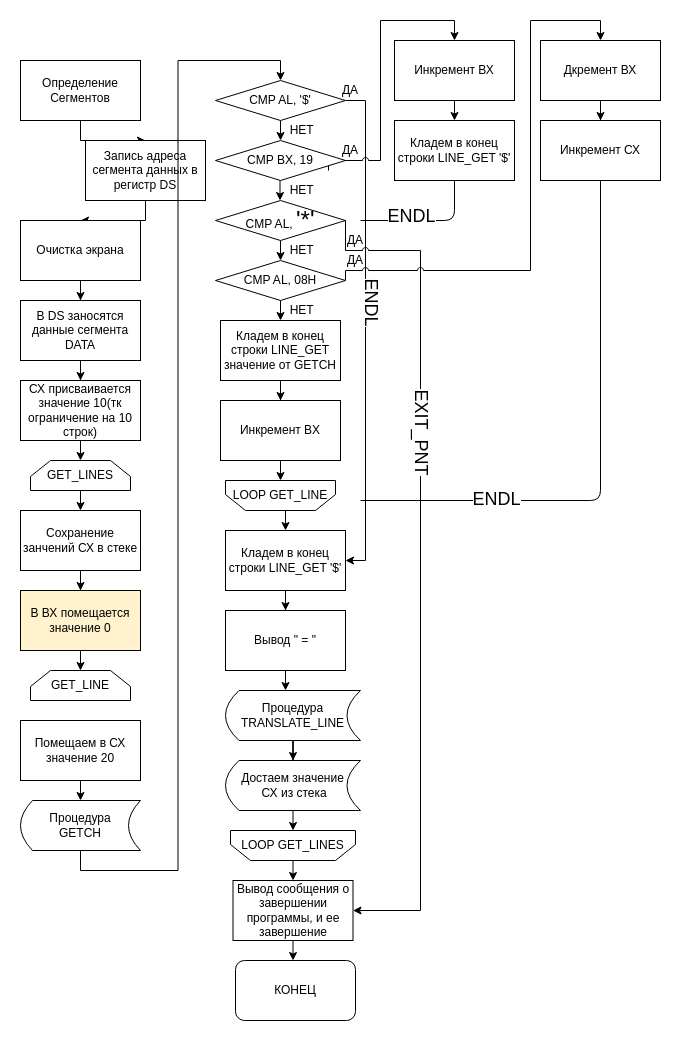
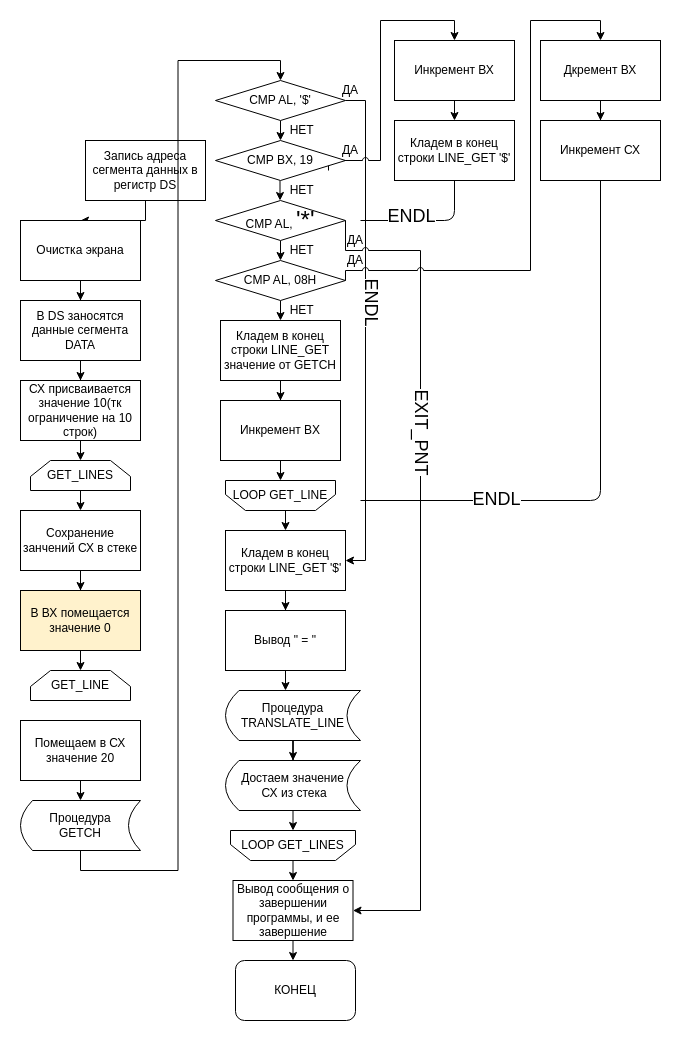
  <mxCell id="0" />
  <mxCell id="1" parent="0" />
- <mxCell id="2" value="" style="edgeStyle=orthogonalEdgeStyle;rounded=0;orthogonalLoop=1;jettySize=auto;html=1;" edge="1" parent="1" source="3" target="5"><mxGeometry relative="1" as="geometry" /></mxCell>
- <mxCell id="3" value="Определение Сегментов" style="rounded=0;whiteSpace=wrap;html=1;" vertex="1" parent="1"><mxGeometry x="20" y="60" width="120" height="60" as="geometry" /></mxCell>
  <mxCell id="4" value="" style="edgeStyle=orthogonalEdgeStyle;rounded=0;orthogonalLoop=1;jettySize=auto;html=1;" edge="1" parent="1" source="5" target="7"><mxGeometry relative="1" as="geometry" /></mxCell>
  <mxCell id="5" value="Запись адреса сегмента данных в регистр DS" style="rounded=0;whiteSpace=wrap;html=1;" vertex="1" parent="1"><mxGeometry x="85" y="140" width="120" height="60" as="geometry" /></mxCell>
  <mxCell id="6" value="" style="edgeStyle=orthogonalEdgeStyle;rounded=0;orthogonalLoop=1;jettySize=auto;html=1;" edge="1" parent="1" source="7" target="9"><mxGeometry relative="1" as="geometry" /></mxCell>
  <mxCell id="7" value="Очистка экрана" style="rounded=0;whiteSpace=wrap;html=1;" vertex="1" parent="1"><mxGeometry x="20" y="220" width="120" height="60" as="geometry" /></mxCell>
  <mxCell id="8" value="" style="edgeStyle=orthogonalEdgeStyle;rounded=0;orthogonalLoop=1;jettySize=auto;html=1;" edge="1" parent="1" source="9" target="11"><mxGeometry relative="1" as="geometry" /></mxCell>
  <mxCell id="9" value="В DS заносятся данные сегмента DATA" style="rounded=0;whiteSpace=wrap;html=1;" vertex="1" parent="1"><mxGeometry x="20" y="300" width="120" height="60" as="geometry" /></mxCell>
  <mxCell id="10" style="edgeStyle=orthogonalEdgeStyle;rounded=0;orthogonalLoop=1;jettySize=auto;html=1;exitX=0.5;exitY=1;exitDx=0;exitDy=0;entryX=0.5;entryY=0;entryDx=0;entryDy=0;" edge="1" parent="1" source="11" target="13"><mxGeometry relative="1" as="geometry" /></mxCell>
  <mxCell id="11" value="СХ присваивается значение 10(тк ограничение на 10 строк)" style="rounded=0;whiteSpace=wrap;html=1;" vertex="1" parent="1"><mxGeometry x="20" y="380" width="120" height="60" as="geometry" /></mxCell>
  <mxCell id="12" style="edgeStyle=orthogonalEdgeStyle;rounded=0;orthogonalLoop=1;jettySize=auto;html=1;exitX=0.5;exitY=1;exitDx=0;exitDy=0;entryX=0.5;entryY=0;entryDx=0;entryDy=0;" edge="1" parent="1" source="13" target="15"><mxGeometry relative="1" as="geometry" /></mxCell>
  <mxCell id="13" value="GET_LINES" style="shape=loopLimit;whiteSpace=wrap;html=1;" vertex="1" parent="1"><mxGeometry x="30" y="460" width="100" height="30" as="geometry" /></mxCell>
  <mxCell id="14" value="" style="edgeStyle=orthogonalEdgeStyle;rounded=0;orthogonalLoop=1;jettySize=auto;html=1;" edge="1" parent="1" source="15" target="17"><mxGeometry relative="1" as="geometry" /></mxCell>
  <mxCell id="15" value="Сохранение занчений СХ в стеке" style="rounded=0;whiteSpace=wrap;html=1;" vertex="1" parent="1"><mxGeometry x="20" y="510" width="120" height="60" as="geometry" /></mxCell>
  <mxCell id="16" value="" style="edgeStyle=orthogonalEdgeStyle;rounded=0;orthogonalLoop=1;jettySize=auto;html=1;" edge="1" parent="1" source="17"><mxGeometry relative="1" as="geometry"><mxPoint x="80" y="670" as="targetPoint" /></mxGeometry></mxCell>
  <mxCell id="17" value="В ВХ помещается значение 0" style="rounded=0;whiteSpace=wrap;html=1;fillColor=#fff2cc;" vertex="1" parent="1"><mxGeometry x="20" y="590" width="120" height="60" as="geometry" /></mxCell>
  <mxCell id="18" value="" style="edgeStyle=orthogonalEdgeStyle;rounded=0;orthogonalLoop=1;jettySize=auto;html=1;" edge="1" parent="1" target="20"><mxGeometry relative="1" as="geometry"><mxPoint x="80" y="730" as="sourcePoint" /></mxGeometry></mxCell>
  <mxCell id="19" style="edgeStyle=orthogonalEdgeStyle;rounded=0;orthogonalLoop=1;jettySize=auto;html=1;exitX=0.5;exitY=1;exitDx=0;exitDy=0;entryX=0.5;entryY=0;entryDx=0;entryDy=0;" edge="1" parent="1" source="20" target="22"><mxGeometry relative="1" as="geometry" /></mxCell>
  <mxCell id="20" value="Помещаем в СХ значение 20" style="rounded=0;whiteSpace=wrap;html=1;" vertex="1" parent="1"><mxGeometry x="20" y="720" width="120" height="60" as="geometry" /></mxCell>
  <mxCell id="21" style="edgeStyle=orthogonalEdgeStyle;rounded=0;orthogonalLoop=1;jettySize=auto;html=1;exitX=0.5;exitY=1;exitDx=0;exitDy=0;entryX=0.5;entryY=0;entryDx=0;entryDy=0;" edge="1" parent="1" source="22" target="67"><mxGeometry relative="1" as="geometry"><mxPoint x="280" y="60" as="targetPoint" /></mxGeometry></mxCell>
  <mxCell id="22" value="Процедура &lt;br&gt;GETCH" style="shape=dataStorage;whiteSpace=wrap;html=1;" vertex="1" parent="1"><mxGeometry x="20" y="800" width="120" height="50" as="geometry" /></mxCell>
  <mxCell id="23" value="" style="edgeStyle=orthogonalEdgeStyle;rounded=0;orthogonalLoop=1;jettySize=auto;html=1;" edge="1" parent="1"><mxGeometry relative="1" as="geometry"><mxPoint x="280" y="120" as="sourcePoint" /><mxPoint x="280" y="140" as="targetPoint" /></mxGeometry></mxCell>
  <mxCell id="24" value="GET_LINE" style="shape=loopLimit;whiteSpace=wrap;html=1;" vertex="1" parent="1"><mxGeometry x="30" y="670" width="100" height="30" as="geometry" /></mxCell>
  <mxCell id="25" style="edgeStyle=orthogonalEdgeStyle;rounded=0;orthogonalLoop=1;jettySize=auto;html=1;exitX=1;exitY=0.5;exitDx=0;exitDy=0;entryX=1;entryY=0.5;entryDx=0;entryDy=0;" edge="1" parent="1" source="67" target="43"><mxGeometry relative="1" as="geometry"><Array as="points"><mxPoint x="365" y="100" /><mxPoint x="365" y="560" /></Array><mxPoint x="328" y="90" as="sourcePoint" /></mxGeometry></mxCell>
  <mxCell id="26" value="&amp;nbsp;НЕТ" style="text;html=1;strokeColor=none;fillColor=none;align=center;verticalAlign=middle;whiteSpace=wrap;rounded=0;" vertex="1" parent="1"><mxGeometry x="280" y="120" width="40" height="20" as="geometry" /></mxCell>
  <mxCell id="27" value="" style="edgeStyle=orthogonalEdgeStyle;rounded=0;orthogonalLoop=1;jettySize=auto;html=1;" edge="1" parent="1"><mxGeometry relative="1" as="geometry"><mxPoint x="279.5" y="180" as="sourcePoint" /><mxPoint x="279.5" y="200" as="targetPoint" /></mxGeometry></mxCell>
  <mxCell id="28" style="edgeStyle=orthogonalEdgeStyle;rounded=0;orthogonalLoop=1;jettySize=auto;html=1;exitX=1;exitY=0.5;exitDx=0;exitDy=0;entryX=0.5;entryY=0;entryDx=0;entryDy=0;jumpStyle=arc;" edge="1" parent="1" target="56"><mxGeometry relative="1" as="geometry"><mxPoint x="400" y="30" as="targetPoint" /><Array as="points"><mxPoint x="328" y="160" /><mxPoint x="380" y="160" /><mxPoint x="380" y="20" /><mxPoint x="454" y="20" /></Array><mxPoint x="328" y="170" as="sourcePoint" /></mxGeometry></mxCell>
  <mxCell id="29" value="" style="edgeStyle=orthogonalEdgeStyle;rounded=0;orthogonalLoop=1;jettySize=auto;html=1;" edge="1" parent="1"><mxGeometry relative="1" as="geometry"><mxPoint x="280" y="240" as="sourcePoint" /><mxPoint x="280" y="260" as="targetPoint" /></mxGeometry></mxCell>
  <mxCell id="30" style="edgeStyle=orthogonalEdgeStyle;rounded=0;jumpStyle=arc;orthogonalLoop=1;jettySize=auto;html=1;exitX=1;exitY=0.5;exitDx=0;exitDy=0;entryX=1;entryY=0.5;entryDx=0;entryDy=0;" edge="1" parent="1" source="69" target="53"><mxGeometry relative="1" as="geometry"><mxPoint x="430" y="960" as="targetPoint" /><Array as="points"><mxPoint x="345" y="250" /><mxPoint x="420" y="250" /><mxPoint x="420" y="910" /></Array><mxPoint x="328" y="250" as="sourcePoint" /></mxGeometry></mxCell>
  <mxCell id="31" style="edgeStyle=orthogonalEdgeStyle;rounded=0;orthogonalLoop=1;jettySize=auto;html=1;exitX=0.5;exitY=1;exitDx=0;exitDy=0;entryX=0.5;entryY=0;entryDx=0;entryDy=0;" edge="1" parent="1" target="36"><mxGeometry relative="1" as="geometry"><mxPoint x="280" y="300" as="sourcePoint" /></mxGeometry></mxCell>
  <mxCell id="32" style="edgeStyle=orthogonalEdgeStyle;rounded=0;jumpStyle=arc;orthogonalLoop=1;jettySize=auto;html=1;exitX=1;exitY=0.5;exitDx=0;exitDy=0;entryX=0.5;entryY=0;entryDx=0;entryDy=0;" edge="1" parent="1" source="70" target="63"><mxGeometry relative="1" as="geometry"><Array as="points"><mxPoint x="345" y="270" /><mxPoint x="530" y="270" /><mxPoint x="530" y="20" /><mxPoint x="600" y="20" /></Array><mxPoint x="328" y="330" as="sourcePoint" /></mxGeometry></mxCell>
  <mxCell id="33" value="&amp;nbsp;НЕТ" style="text;html=1;strokeColor=none;fillColor=none;align=center;verticalAlign=middle;whiteSpace=wrap;rounded=0;" vertex="1" parent="1"><mxGeometry x="280" y="180" width="40" height="20" as="geometry" /></mxCell>
  <mxCell id="34" value="&amp;nbsp;НЕТ" style="text;html=1;strokeColor=none;fillColor=none;align=center;verticalAlign=middle;whiteSpace=wrap;rounded=0;" vertex="1" parent="1"><mxGeometry x="280" y="240" width="40" height="20" as="geometry" /></mxCell>
  <mxCell id="35" value="" style="edgeStyle=orthogonalEdgeStyle;rounded=0;orthogonalLoop=1;jettySize=auto;html=1;" edge="1" parent="1" source="36" target="38"><mxGeometry relative="1" as="geometry" /></mxCell>
  <mxCell id="36" value="Кладем в конец строки LINE_GET значение от GETCH" style="rounded=0;whiteSpace=wrap;html=1;" vertex="1" parent="1"><mxGeometry x="220" y="320" width="120" height="60" as="geometry" /></mxCell>
  <mxCell id="37" value="" style="edgeStyle=orthogonalEdgeStyle;rounded=0;orthogonalLoop=1;jettySize=auto;html=1;" edge="1" parent="1" source="38"><mxGeometry relative="1" as="geometry"><mxPoint x="280" y="480" as="targetPoint" /></mxGeometry></mxCell>
  <mxCell id="38" value="Инкремент BX" style="rounded=0;whiteSpace=wrap;html=1;" vertex="1" parent="1"><mxGeometry x="220" y="400" width="120" height="60" as="geometry" /></mxCell>
  <mxCell id="39" style="edgeStyle=orthogonalEdgeStyle;rounded=0;orthogonalLoop=1;jettySize=auto;html=1;exitX=0.5;exitY=1;exitDx=0;exitDy=0;" edge="1" parent="1" source="13" target="13"><mxGeometry relative="1" as="geometry" /></mxCell>
  <mxCell id="40" style="edgeStyle=orthogonalEdgeStyle;rounded=0;orthogonalLoop=1;jettySize=auto;html=1;exitX=0.5;exitY=0;exitDx=0;exitDy=0;entryX=0.5;entryY=0;entryDx=0;entryDy=0;" edge="1" parent="1" source="41" target="43"><mxGeometry relative="1" as="geometry" /></mxCell>
  <mxCell id="41" value="LOOP GET_LINE" style="shape=loopLimit;whiteSpace=wrap;html=1;direction=west;" vertex="1" parent="1"><mxGeometry x="225" y="480" width="110" height="30" as="geometry" /></mxCell>
  <mxCell id="42" value="" style="edgeStyle=orthogonalEdgeStyle;rounded=0;orthogonalLoop=1;jettySize=auto;html=1;" edge="1" parent="1" source="43" target="45"><mxGeometry relative="1" as="geometry" /></mxCell>
  <mxCell id="43" value="Кладем в конец строки LINE_GET '$'" style="rounded=0;whiteSpace=wrap;html=1;" vertex="1" parent="1"><mxGeometry x="225" y="530" width="120" height="60" as="geometry" /></mxCell>
  <mxCell id="44" value="" style="edgeStyle=orthogonalEdgeStyle;rounded=0;orthogonalLoop=1;jettySize=auto;html=1;" edge="1" parent="1" source="45"><mxGeometry relative="1" as="geometry"><mxPoint x="285" y="690" as="targetPoint" /></mxGeometry></mxCell>
  <mxCell id="45" value="Вывод &quot; = &quot;" style="rounded=0;whiteSpace=wrap;html=1;" vertex="1" parent="1"><mxGeometry x="225" y="610" width="120" height="60" as="geometry" /></mxCell>
  <mxCell id="46" value="" style="edgeStyle=orthogonalEdgeStyle;rounded=0;orthogonalLoop=1;jettySize=auto;html=1;" edge="1" parent="1" source="47" target="49"><mxGeometry relative="1" as="geometry" /></mxCell>
  <mxCell id="47" value="Процедура &lt;br&gt;TRANSLATE_LINE" style="shape=dataStorage;whiteSpace=wrap;html=1;" vertex="1" parent="1"><mxGeometry x="225" y="690" width="135" height="50" as="geometry" /></mxCell>
  <mxCell id="48" style="edgeStyle=orthogonalEdgeStyle;rounded=0;orthogonalLoop=1;jettySize=auto;html=1;exitX=0.5;exitY=1;exitDx=0;exitDy=0;entryX=0.5;entryY=1;entryDx=0;entryDy=0;" edge="1" parent="1" source="49" target="51"><mxGeometry relative="1" as="geometry" /></mxCell>
  <mxCell id="49" value="Достаем значение&lt;br&gt;&amp;nbsp;СХ из стека" style="shape=dataStorage;whiteSpace=wrap;html=1;" vertex="1" parent="1"><mxGeometry x="225" y="760" width="135" height="50" as="geometry" /></mxCell>
  <mxCell id="50" style="edgeStyle=orthogonalEdgeStyle;rounded=0;orthogonalLoop=1;jettySize=auto;html=1;exitX=0.5;exitY=0;exitDx=0;exitDy=0;entryX=0.5;entryY=0;entryDx=0;entryDy=0;" edge="1" parent="1" source="51" target="53"><mxGeometry relative="1" as="geometry" /></mxCell>
  <mxCell id="51" value="LOOP GET_LINES" style="shape=loopLimit;whiteSpace=wrap;html=1;direction=west;" vertex="1" parent="1"><mxGeometry x="230" y="830" width="125" height="30" as="geometry" /></mxCell>
  <mxCell id="52" value="" style="edgeStyle=orthogonalEdgeStyle;rounded=0;orthogonalLoop=1;jettySize=auto;html=1;" edge="1" parent="1" source="53"><mxGeometry relative="1" as="geometry"><mxPoint x="292.5" y="960" as="targetPoint" /></mxGeometry></mxCell>
  <mxCell id="53" value="Вывод сообщения о завершении программы, и ее завершение" style="rounded=0;whiteSpace=wrap;html=1;" vertex="1" parent="1"><mxGeometry x="232.5" y="880" width="120" height="60" as="geometry" /></mxCell>
  <mxCell id="54" value="КОНЕЦ" style="rounded=1;whiteSpace=wrap;html=1;" vertex="1" parent="1"><mxGeometry x="235" y="960" width="120" height="60" as="geometry" /></mxCell>
  <mxCell id="55" style="edgeStyle=orthogonalEdgeStyle;rounded=0;jumpStyle=arc;orthogonalLoop=1;jettySize=auto;html=1;exitX=0.5;exitY=1;exitDx=0;exitDy=0;entryX=0.5;entryY=0;entryDx=0;entryDy=0;" edge="1" parent="1" source="56" target="57"><mxGeometry relative="1" as="geometry" /></mxCell>
  <mxCell id="56" value="Инкремент ВХ" style="rounded=0;whiteSpace=wrap;html=1;" vertex="1" parent="1"><mxGeometry x="394" y="40" width="120" height="60" as="geometry" /></mxCell>
  <mxCell id="57" value="Кладем в конец строки LINE_GET '$'" style="rounded=0;whiteSpace=wrap;html=1;" vertex="1" parent="1"><mxGeometry x="394" y="120" width="120" height="60" as="geometry" /></mxCell>
  <mxCell id="58" value="" style="endArrow=none;html=1;entryX=0.5;entryY=1;entryDx=0;entryDy=0;" edge="1" parent="1" target="57"><mxGeometry width="50" height="50" relative="1" as="geometry"><mxPoint x="360" y="220" as="sourcePoint" /><mxPoint x="480" y="230" as="targetPoint" /><Array as="points"><mxPoint x="454" y="220" /></Array></mxGeometry></mxCell>
  <mxCell id="59" value="&lt;font style=&quot;font-size: 18px&quot;&gt;ENDL&lt;/font&gt;" style="edgeLabel;html=1;align=center;verticalAlign=middle;resizable=0;points=[];" vertex="1" connectable="0" parent="58"><mxGeometry x="0.03" y="3" relative="1" as="geometry"><mxPoint x="-19" y="-2" as="offset" /></mxGeometry></mxCell>
  <mxCell id="60" value="&lt;font style=&quot;font-size: 18px&quot;&gt;ENDL&lt;/font&gt;" style="edgeLabel;html=1;align=center;verticalAlign=middle;resizable=0;points=[];rotation=90;" vertex="1" connectable="0" parent="1"><mxGeometry x="370" y="320" as="geometry"><mxPoint x="-19" y="-2" as="offset" /></mxGeometry></mxCell>
  <mxCell id="61" value="&lt;font style=&quot;font-size: 18px&quot;&gt;EXIT_PNT&lt;/font&gt;" style="edgeLabel;html=1;align=center;verticalAlign=middle;resizable=0;points=[];rotation=90;" vertex="1" connectable="0" parent="1"><mxGeometry x="420" y="450" as="geometry"><mxPoint x="-19" y="-2" as="offset" /></mxGeometry></mxCell>
  <mxCell id="62" value="" style="edgeStyle=orthogonalEdgeStyle;rounded=0;jumpStyle=arc;orthogonalLoop=1;jettySize=auto;html=1;" edge="1" parent="1" source="63" target="64"><mxGeometry relative="1" as="geometry" /></mxCell>
  <mxCell id="63" value="Дкремент ВХ" style="rounded=0;whiteSpace=wrap;html=1;" vertex="1" parent="1"><mxGeometry x="540" y="40" width="120" height="60" as="geometry" /></mxCell>
  <mxCell id="64" value="Инкремент СХ" style="rounded=0;whiteSpace=wrap;html=1;" vertex="1" parent="1"><mxGeometry x="540" y="120" width="120" height="60" as="geometry" /></mxCell>
  <mxCell id="65" value="" style="endArrow=none;html=1;entryX=0.5;entryY=1;entryDx=0;entryDy=0;" edge="1" parent="1" target="64"><mxGeometry width="50" height="50" relative="1" as="geometry"><mxPoint x="360" y="500" as="sourcePoint" /><mxPoint x="640" y="220" as="targetPoint" /><Array as="points"><mxPoint x="600" y="500" /></Array></mxGeometry></mxCell>
  <mxCell id="66" value="&lt;font style=&quot;font-size: 18px&quot;&gt;ENDL&lt;/font&gt;" style="edgeLabel;html=1;align=center;verticalAlign=middle;resizable=0;points=[];" vertex="1" connectable="0" parent="1"><mxGeometry x="514" y="500" as="geometry"><mxPoint x="-19" y="-2" as="offset" /></mxGeometry></mxCell>
  <mxCell id="67" value="&lt;span&gt;CMP AL, '$'&lt;/span&gt;" style="rhombus;whiteSpace=wrap;html=1;" vertex="1" parent="1"><mxGeometry x="215" y="80" width="130" height="40" as="geometry" /></mxCell>
  <mxCell id="68" value="&lt;span style=&quot;font-family: &amp;#34;helvetica&amp;#34;&quot;&gt;CMP BX, 19&lt;/span&gt;" style="rhombus;whiteSpace=wrap;html=1;" vertex="1" parent="1"><mxGeometry x="215" y="140" width="130" height="40" as="geometry" /></mxCell>
  <mxCell id="69" value="&lt;span style=&quot;font-family: &amp;#34;helvetica&amp;#34;&quot;&gt;CMP AL,&amp;nbsp;&lt;/span&gt;&lt;font style=&quot;font-family: &amp;#34;helvetica&amp;#34; ; font-size: 24px&quot;&gt;'*'&lt;/font&gt;" style="rhombus;whiteSpace=wrap;html=1;" vertex="1" parent="1"><mxGeometry x="215" y="200" width="130" height="40" as="geometry" /></mxCell>
  <mxCell id="70" value="&lt;span style=&quot;font-family: &amp;#34;helvetica&amp;#34;&quot;&gt;CMP AL, 08H&lt;/span&gt;" style="rhombus;whiteSpace=wrap;html=1;" vertex="1" parent="1"><mxGeometry x="215" y="260" width="130" height="40" as="geometry" /></mxCell>
  <mxCell id="71" value="&amp;nbsp;НЕТ" style="text;html=1;strokeColor=none;fillColor=none;align=center;verticalAlign=middle;whiteSpace=wrap;rounded=0;" vertex="1" parent="1"><mxGeometry x="280" y="300" width="40" height="20" as="geometry" /></mxCell>
  <mxCell id="72" value="ДА" style="text;html=1;strokeColor=none;fillColor=none;align=center;verticalAlign=middle;whiteSpace=wrap;rounded=0;" vertex="1" parent="1"><mxGeometry x="330" y="80" width="40" height="20" as="geometry" /></mxCell>
  <mxCell id="73" value="ДА" style="text;html=1;strokeColor=none;fillColor=none;align=center;verticalAlign=middle;whiteSpace=wrap;rounded=0;" vertex="1" parent="1"><mxGeometry x="330" y="140" width="40" height="20" as="geometry" /></mxCell>
  <mxCell id="74" value="ДА" style="text;html=1;strokeColor=none;fillColor=none;align=center;verticalAlign=middle;whiteSpace=wrap;rounded=0;" vertex="1" parent="1"><mxGeometry x="335" y="230" width="40" height="20" as="geometry" /></mxCell>
  <mxCell id="75" value="ДА" style="text;html=1;strokeColor=none;fillColor=none;align=center;verticalAlign=middle;whiteSpace=wrap;rounded=0;" vertex="1" parent="1"><mxGeometry x="335" y="250" width="40" height="20" as="geometry" /></mxCell>
